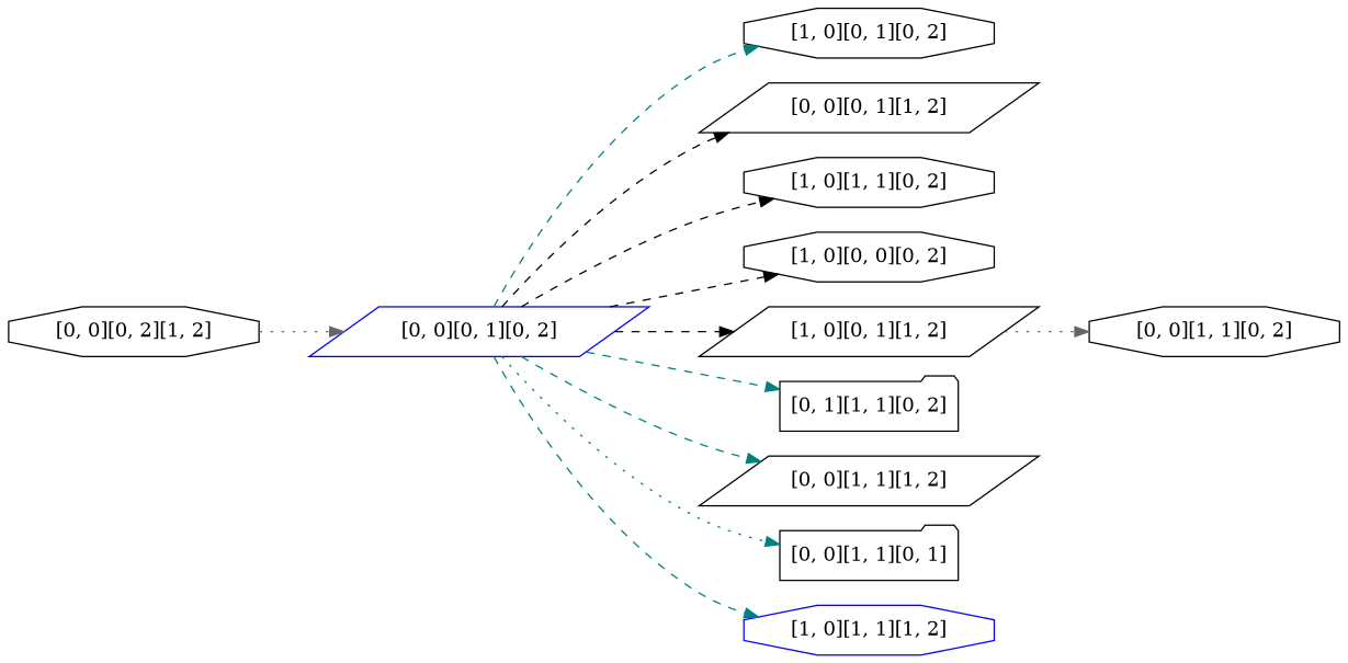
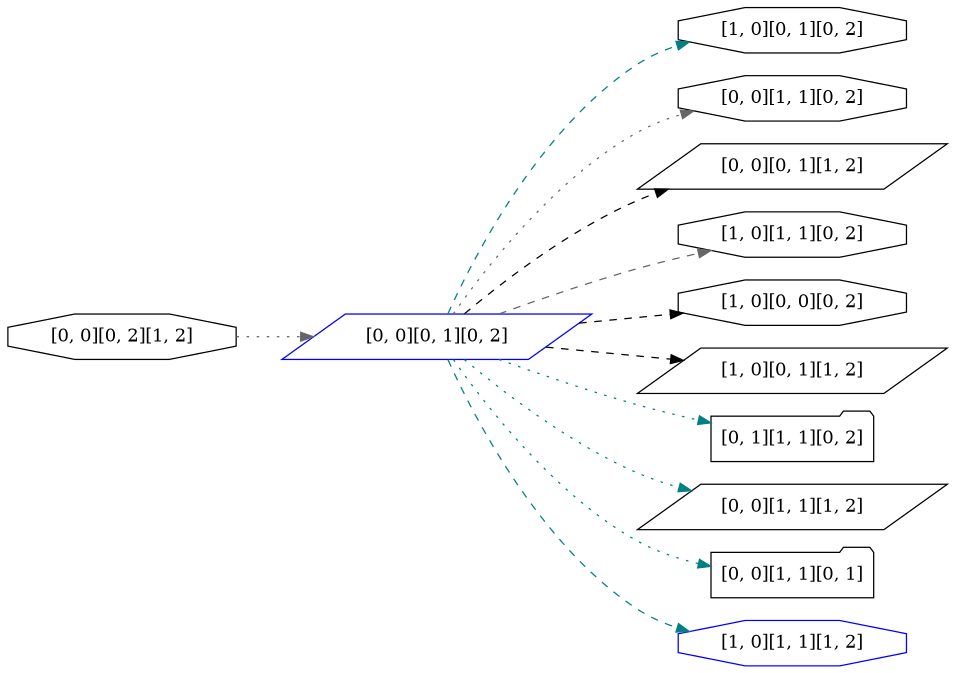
  digraph {
    rankdir=LR
    node [shape=octagon]
    edge [color=teal style=dashed]
    "[0, 0][0, 1][0, 2]" [color=blue shape=parallelogram]
    "[1, 0][0, 1][0, 2]"
    "[0, 0][1, 1][0, 2]"
    "[0, 0][0, 1][1, 2]" [shape=parallelogram]
    "[1, 0][1, 1][0, 2]"
    "[1, 0][0, 0][0, 2]"
    "[1, 0][0, 1][1, 2]" [shape=parallelogram]
    "[0, 1][1, 1][0, 2]" [shape=folder]
    "[0, 0][1, 1][1, 2]" [shape=parallelogram]
    "[0, 0][1, 1][0, 1]" [shape=folder]
    "[1, 0][1, 1][1, 2]" [color=blue]
    "[0, 0][0, 2][1, 2]"
    "[0, 0][0, 1][0, 2]" -> "[1, 0][0, 1][0, 2]"
-   "[1, 0][0, 1][1, 2]" -> "[0, 0][1, 1][0, 2]" [color=gray40 style=dotted]
+   "[0, 0][0, 1][0, 2]" -> "[0, 0][1, 1][0, 2]" [color=gray40 style=dotted]
    "[0, 0][0, 1][0, 2]" -> "[0, 0][0, 1][1, 2]" [color=black]
-   "[0, 0][0, 1][0, 2]" -> "[1, 0][1, 1][0, 2]" [color=black]
+   "[0, 0][0, 1][0, 2]" -> "[1, 0][1, 1][0, 2]" [color=gray40]
    "[0, 0][0, 1][0, 2]" -> "[1, 0][0, 0][0, 2]" [color=black]
    "[0, 0][0, 1][0, 2]" -> "[1, 0][0, 1][1, 2]" [color=black]
-   "[0, 0][0, 1][0, 2]" -> "[0, 1][1, 1][0, 2]"
-   "[0, 0][0, 1][0, 2]" -> "[0, 0][1, 1][1, 2]"
+   "[0, 0][0, 1][0, 2]" -> "[0, 1][1, 1][0, 2]" [style=dotted]
+   "[0, 0][0, 1][0, 2]" -> "[0, 0][1, 1][1, 2]" [style=dotted]
    "[0, 0][0, 1][0, 2]" -> "[0, 0][1, 1][0, 1]" [style=dotted]
    "[0, 0][0, 1][0, 2]" -> "[1, 0][1, 1][1, 2]"
    "[0, 0][0, 2][1, 2]" -> "[0, 0][0, 1][0, 2]" [color=gray40 style=dotted]
  }
